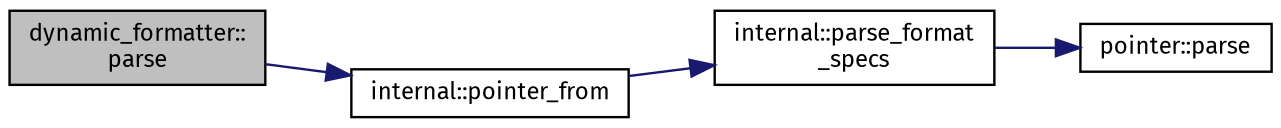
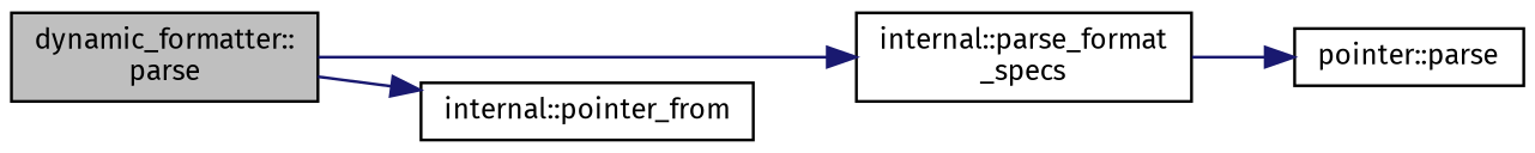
  digraph {
    fontname="Fira Sans"
    rankdir=LR
    node [color=black fillcolor=white fontname="Fira Sans" fontsize=10 shape=record style=filled]
    edge [color=midnightblue fontname="Fira Sans" fontsize=10 labelfontname=Helvetica labelfontsize=10 style=solid]
    n1 [fillcolor=grey75 fontcolor=black height=0.2 label="dynamic_formatter::\lparse" width=0.4]
    n2 [height=0.2 label="internal::parse_format\l_specs" width=0.4]
    n3 [height=0.2 label="internal::pointer_from" width=0.4]
    n4 [height=0.2 label="pointer::parse" width=0.4]
-   n3 -> n2
+   n1 -> n2
    n1 -> n3
    n2 -> n4
  }
